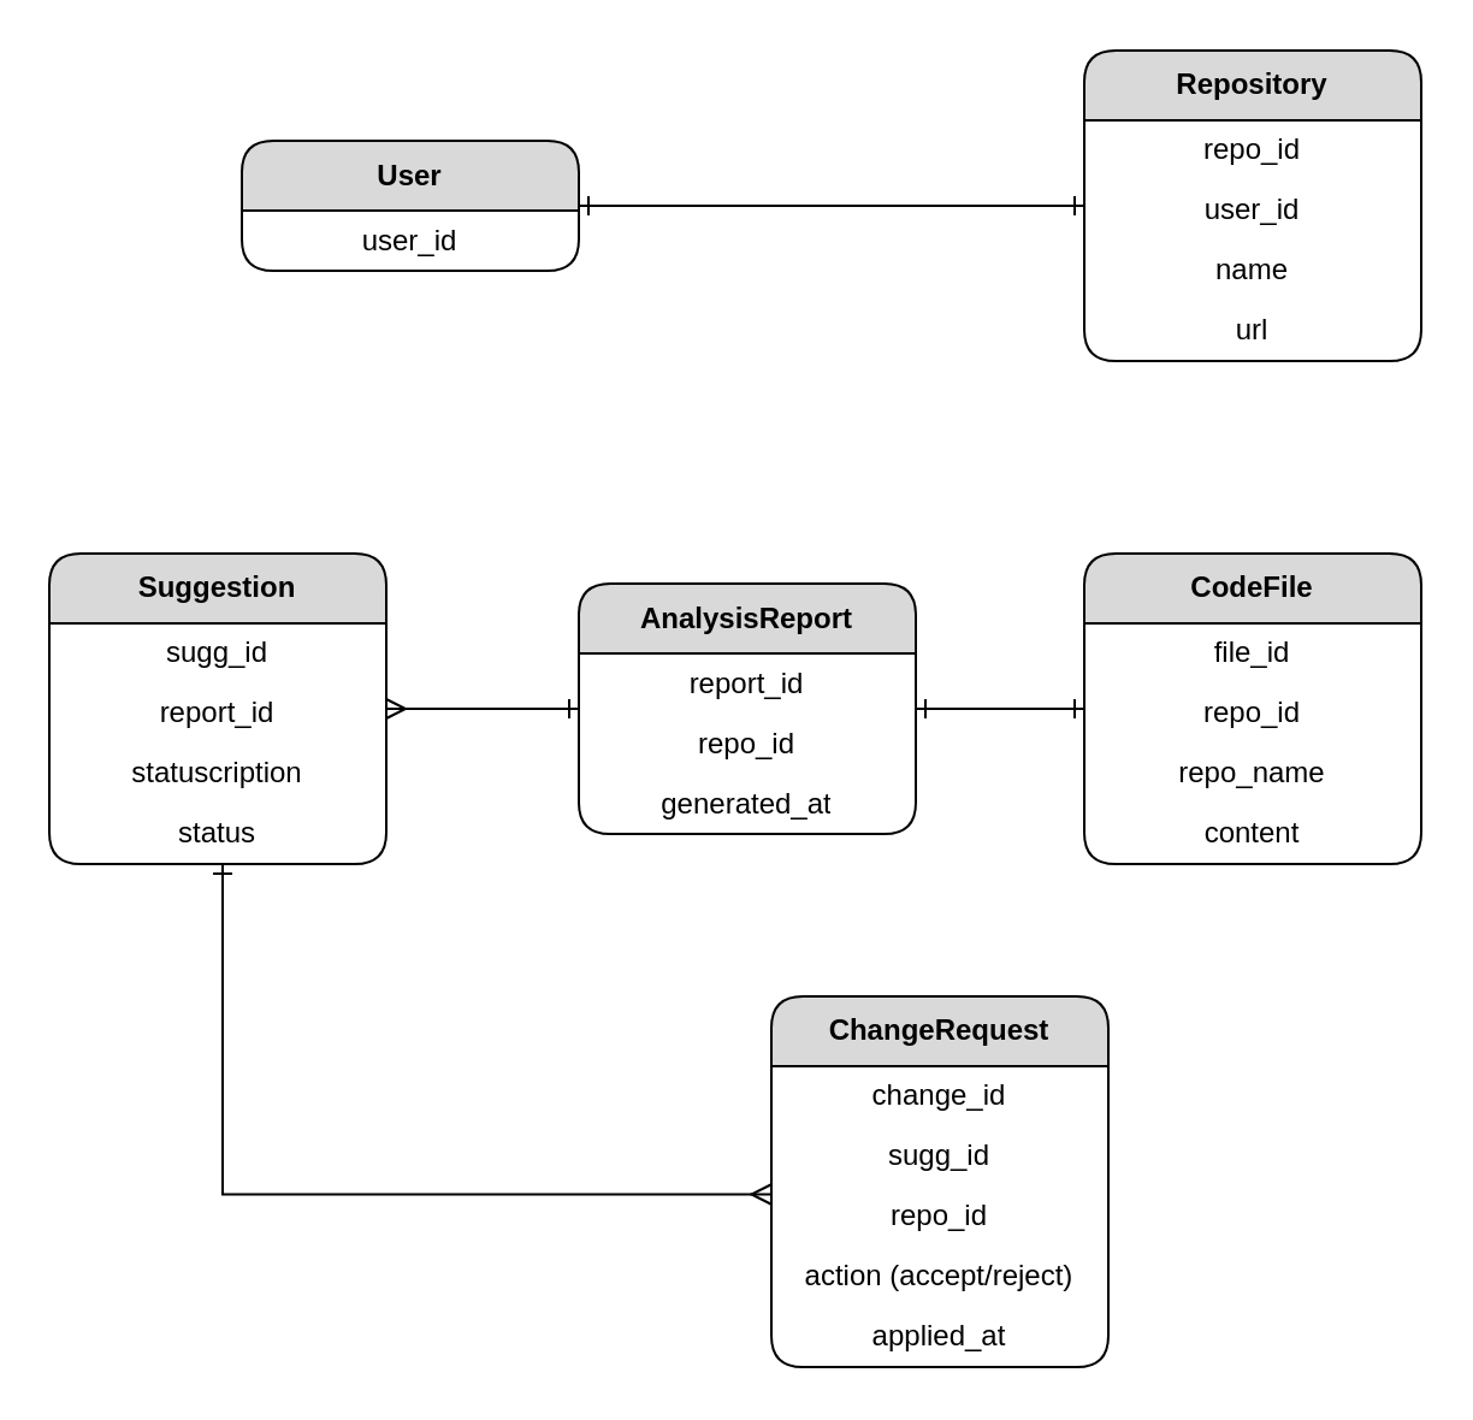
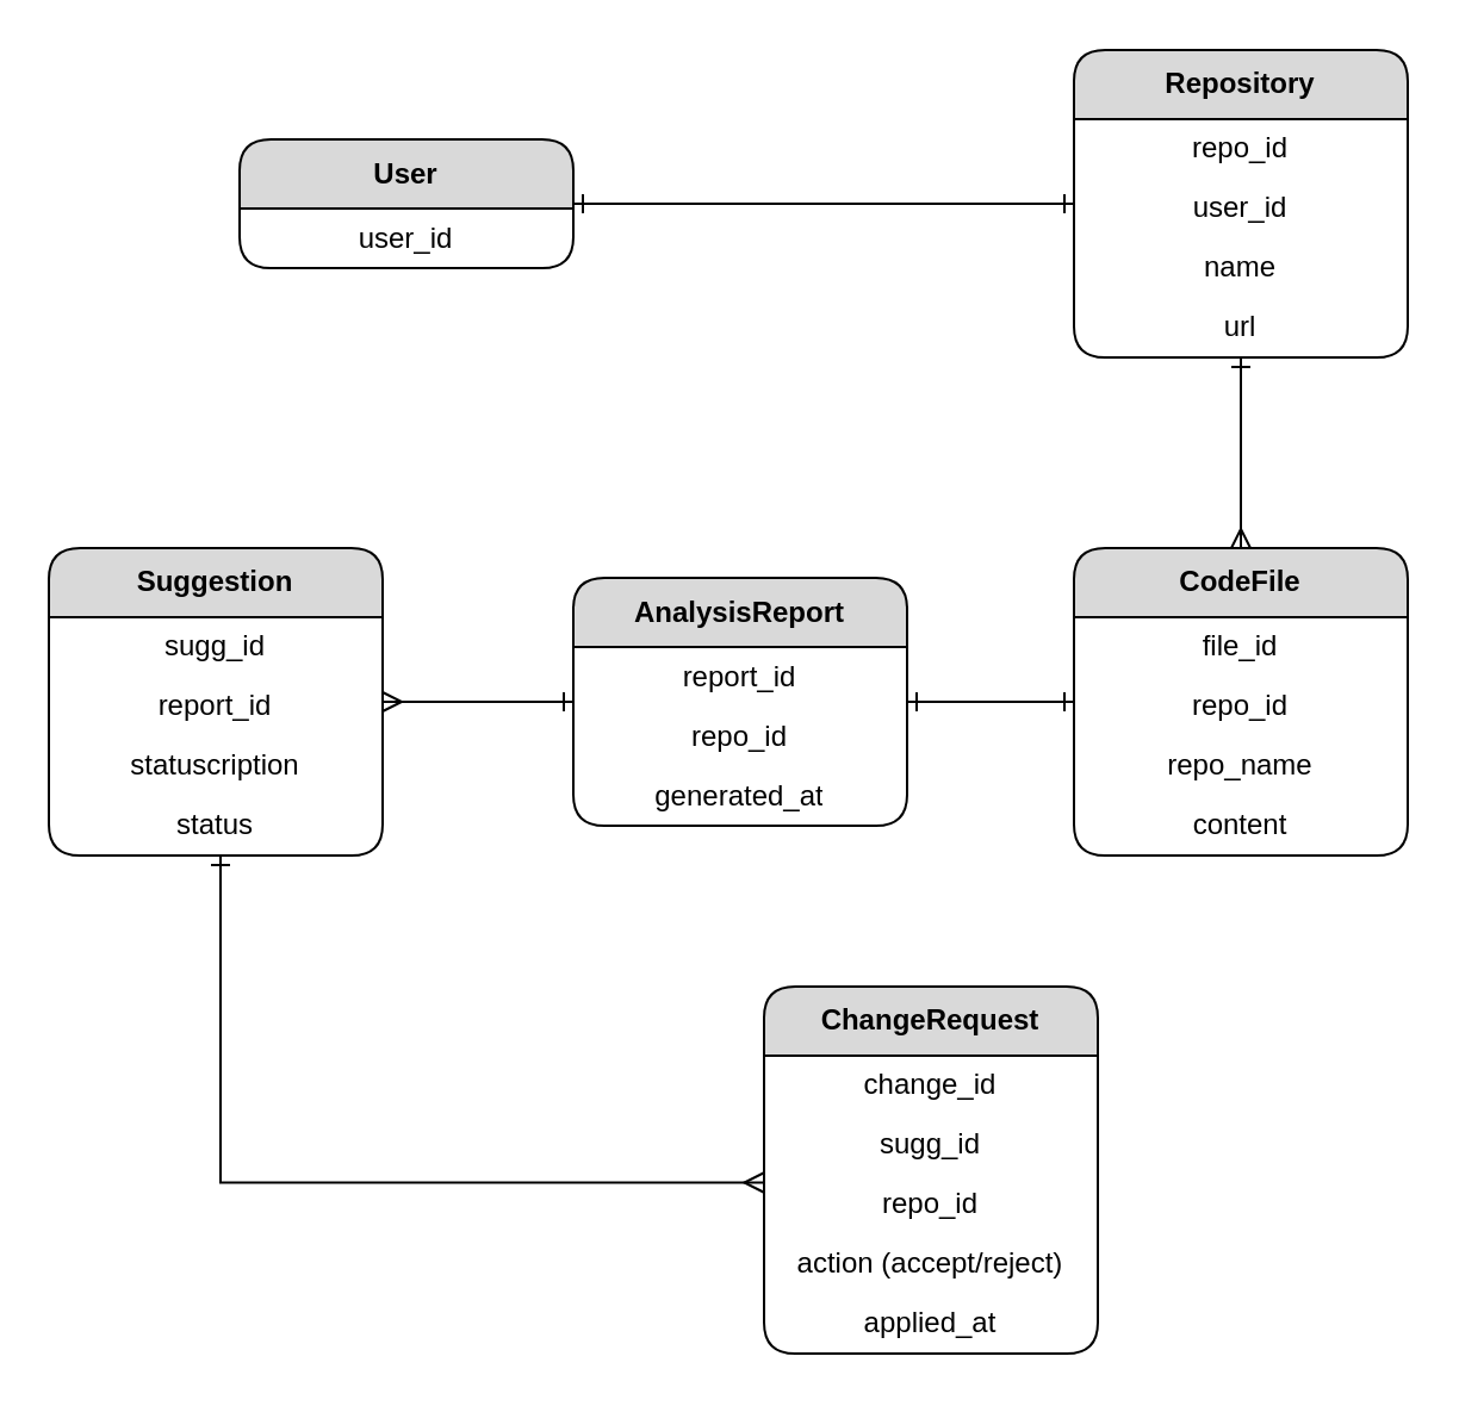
  <mxCell id="0" />
  <mxCell id="1" parent="0" />
  <mxCell id="2" value="" style="edgeStyle=orthogonalEdgeStyle;rounded=0;orthogonalLoop=1;jettySize=auto;html=1;endArrow=ERone;endFill=0;startArrow=ERone;startFill=0;" edge="1" parent="1" source="3" target="6"><mxGeometry relative="1" as="geometry" /></mxCell>
  <mxCell id="3" value="User" style="swimlane;fontStyle=1;align=center;verticalAlign=middle;childLayout=stackLayout;horizontal=1;startSize=29;horizontalStack=0;resizeParent=1;resizeParentMax=0;resizeLast=0;collapsible=0;marginBottom=0;html=1;whiteSpace=wrap;rounded=1;fillColor=#D9D9D9;" vertex="1" parent="1"><mxGeometry x="100" y="58" width="140" height="54" as="geometry" /></mxCell>
  <mxCell id="4" value="user_id" style="text;html=1;strokeColor=none;fillColor=none;align=center;verticalAlign=middle;spacingLeft=4;spacingRight=4;overflow=hidden;rotatable=0;points=[[0,0.5],[1,0.5]];portConstraint=eastwest;whiteSpace=wrap;" vertex="1" parent="3"><mxGeometry y="29" width="140" height="25" as="geometry" /></mxCell>
+ <mxCell id="5" value="" style="edgeStyle=orthogonalEdgeStyle;rounded=0;orthogonalLoop=1;jettySize=auto;html=1;endArrow=ERmany;endFill=0;startArrow=ERone;startFill=0;" edge="1" parent="1" source="6" target="12"><mxGeometry relative="1" as="geometry" /></mxCell>
  <mxCell id="6" value="Repository" style="swimlane;fontStyle=1;align=center;verticalAlign=middle;childLayout=stackLayout;horizontal=1;startSize=29;horizontalStack=0;resizeParent=1;resizeParentMax=0;resizeLast=0;collapsible=0;marginBottom=0;html=1;whiteSpace=wrap;rounded=1;fillColor=#D9D9D9;" vertex="1" parent="1"><mxGeometry x="450" y="20.5" width="140" height="129" as="geometry" /></mxCell>
  <mxCell id="7" value="repo_id" style="text;html=1;strokeColor=none;fillColor=none;align=center;verticalAlign=middle;spacingLeft=4;spacingRight=4;overflow=hidden;rotatable=0;points=[[0,0.5],[1,0.5]];portConstraint=eastwest;whiteSpace=wrap;" vertex="1" parent="6"><mxGeometry y="29" width="140" height="25" as="geometry" /></mxCell>
  <mxCell id="8" value="user_id" style="text;html=1;strokeColor=none;fillColor=none;align=center;verticalAlign=middle;spacingLeft=4;spacingRight=4;overflow=hidden;rotatable=0;points=[[0,0.5],[1,0.5]];portConstraint=eastwest;whiteSpace=wrap;" vertex="1" parent="6"><mxGeometry y="54" width="140" height="25" as="geometry" /></mxCell>
  <mxCell id="9" value="name" style="text;html=1;strokeColor=none;fillColor=none;align=center;verticalAlign=middle;spacingLeft=4;spacingRight=4;overflow=hidden;rotatable=0;points=[[0,0.5],[1,0.5]];portConstraint=eastwest;whiteSpace=wrap;" vertex="1" parent="6"><mxGeometry y="79" width="140" height="25" as="geometry" /></mxCell>
  <mxCell id="10" value="url" style="text;html=1;strokeColor=none;fillColor=none;align=center;verticalAlign=middle;spacingLeft=4;spacingRight=4;overflow=hidden;rotatable=0;points=[[0,0.5],[1,0.5]];portConstraint=eastwest;whiteSpace=wrap;" vertex="1" parent="6"><mxGeometry y="104" width="140" height="25" as="geometry" /></mxCell>
  <mxCell id="11" value="" style="edgeStyle=orthogonalEdgeStyle;rounded=0;orthogonalLoop=1;jettySize=auto;html=1;endArrow=ERone;endFill=0;startArrow=ERone;startFill=0;" edge="1" parent="1" source="12" target="18"><mxGeometry relative="1" as="geometry" /></mxCell>
  <mxCell id="12" value="CodeFile" style="swimlane;fontStyle=1;align=center;verticalAlign=middle;childLayout=stackLayout;horizontal=1;startSize=29;horizontalStack=0;resizeParent=1;resizeParentMax=0;resizeLast=0;collapsible=0;marginBottom=0;html=1;whiteSpace=wrap;rounded=1;fillColor=#D9D9D9;" vertex="1" parent="1"><mxGeometry x="450" y="229.5" width="140" height="129" as="geometry" /></mxCell>
  <mxCell id="13" value="file_id" style="text;html=1;strokeColor=none;fillColor=none;align=center;verticalAlign=middle;spacingLeft=4;spacingRight=4;overflow=hidden;rotatable=0;points=[[0,0.5],[1,0.5]];portConstraint=eastwest;whiteSpace=wrap;" vertex="1" parent="12"><mxGeometry y="29" width="140" height="25" as="geometry" /></mxCell>
  <mxCell id="14" value="repo_id" style="text;html=1;strokeColor=none;fillColor=none;align=center;verticalAlign=middle;spacingLeft=4;spacingRight=4;overflow=hidden;rotatable=0;points=[[0,0.5],[1,0.5]];portConstraint=eastwest;whiteSpace=wrap;" vertex="1" parent="12"><mxGeometry y="54" width="140" height="25" as="geometry" /></mxCell>
  <mxCell id="15" value="repo_name" style="text;html=1;strokeColor=none;fillColor=none;align=center;verticalAlign=middle;spacingLeft=4;spacingRight=4;overflow=hidden;rotatable=0;points=[[0,0.5],[1,0.5]];portConstraint=eastwest;whiteSpace=wrap;" vertex="1" parent="12"><mxGeometry y="79" width="140" height="25" as="geometry" /></mxCell>
  <mxCell id="16" value="content" style="text;html=1;strokeColor=none;fillColor=none;align=center;verticalAlign=middle;spacingLeft=4;spacingRight=4;overflow=hidden;rotatable=0;points=[[0,0.5],[1,0.5]];portConstraint=eastwest;whiteSpace=wrap;" vertex="1" parent="12"><mxGeometry y="104" width="140" height="25" as="geometry" /></mxCell>
  <mxCell id="17" value="" style="edgeStyle=orthogonalEdgeStyle;rounded=0;orthogonalLoop=1;jettySize=auto;html=1;startArrow=ERone;startFill=0;endArrow=ERmany;endFill=0;" edge="1" parent="1" source="18" target="23"><mxGeometry relative="1" as="geometry" /></mxCell>
  <mxCell id="18" value="AnalysisReport" style="swimlane;fontStyle=1;align=center;verticalAlign=middle;childLayout=stackLayout;horizontal=1;startSize=29;horizontalStack=0;resizeParent=1;resizeParentMax=0;resizeLast=0;collapsible=0;marginBottom=0;html=1;whiteSpace=wrap;rounded=1;fillColor=#D9D9D9;" vertex="1" parent="1"><mxGeometry x="240" y="242" width="140" height="104" as="geometry" /></mxCell>
  <mxCell id="19" value="report_id" style="text;html=1;strokeColor=none;fillColor=none;align=center;verticalAlign=middle;spacingLeft=4;spacingRight=4;overflow=hidden;rotatable=0;points=[[0,0.5],[1,0.5]];portConstraint=eastwest;whiteSpace=wrap;" vertex="1" parent="18"><mxGeometry y="29" width="140" height="25" as="geometry" /></mxCell>
  <mxCell id="20" value="repo_id" style="text;html=1;strokeColor=none;fillColor=none;align=center;verticalAlign=middle;spacingLeft=4;spacingRight=4;overflow=hidden;rotatable=0;points=[[0,0.5],[1,0.5]];portConstraint=eastwest;whiteSpace=wrap;" vertex="1" parent="18"><mxGeometry y="54" width="140" height="25" as="geometry" /></mxCell>
  <mxCell id="21" value="generated_at" style="text;html=1;strokeColor=none;fillColor=none;align=center;verticalAlign=middle;spacingLeft=4;spacingRight=4;overflow=hidden;rotatable=0;points=[[0,0.5],[1,0.5]];portConstraint=eastwest;whiteSpace=wrap;" vertex="1" parent="18"><mxGeometry y="79" width="140" height="25" as="geometry" /></mxCell>
  <mxCell id="22" value="" style="edgeStyle=orthogonalEdgeStyle;rounded=0;orthogonalLoop=1;jettySize=auto;html=1;endArrow=ERmany;endFill=0;startArrow=ERone;startFill=0;entryX=-0.002;entryY=0.13;entryDx=0;entryDy=0;entryPerimeter=0;" edge="1" parent="1" source="27" target="31"><mxGeometry relative="1" as="geometry"><mxPoint x="91.82" y="368.005" as="sourcePoint" /><mxPoint x="430" y="495" as="targetPoint" /><Array as="points"><mxPoint x="92" y="496" /></Array></mxGeometry></mxCell>
  <mxCell id="23" value="Suggestion" style="swimlane;fontStyle=1;align=center;verticalAlign=middle;childLayout=stackLayout;horizontal=1;startSize=29;horizontalStack=0;resizeParent=1;resizeParentMax=0;resizeLast=0;collapsible=0;marginBottom=0;html=1;whiteSpace=wrap;rounded=1;fillColor=#D9D9D9;" vertex="1" parent="1"><mxGeometry x="20" y="229.5" width="140" height="129" as="geometry" /></mxCell>
  <mxCell id="24" value="sugg_id" style="text;html=1;strokeColor=none;fillColor=none;align=center;verticalAlign=middle;spacingLeft=4;spacingRight=4;overflow=hidden;rotatable=0;points=[[0,0.5],[1,0.5]];portConstraint=eastwest;whiteSpace=wrap;" vertex="1" parent="23"><mxGeometry y="29" width="140" height="25" as="geometry" /></mxCell>
  <mxCell id="25" value="report_id" style="text;html=1;strokeColor=none;fillColor=none;align=center;verticalAlign=middle;spacingLeft=4;spacingRight=4;overflow=hidden;rotatable=0;points=[[0,0.5],[1,0.5]];portConstraint=eastwest;whiteSpace=wrap;" vertex="1" parent="23"><mxGeometry y="54" width="140" height="25" as="geometry" /></mxCell>
  <mxCell id="26" value="status&lt;span style=&quot;background-color: initial;&quot;&gt;cription&lt;/span&gt;" style="text;html=1;strokeColor=none;fillColor=none;align=center;verticalAlign=middle;spacingLeft=4;spacingRight=4;overflow=hidden;rotatable=0;points=[[0,0.5],[1,0.5]];portConstraint=eastwest;whiteSpace=wrap;" vertex="1" parent="23"><mxGeometry y="79" width="140" height="25" as="geometry" /></mxCell>
  <mxCell id="27" value="status" style="text;html=1;strokeColor=none;fillColor=none;align=center;verticalAlign=middle;spacingLeft=4;spacingRight=4;overflow=hidden;rotatable=0;points=[[0,0.5],[1,0.5]];portConstraint=eastwest;whiteSpace=wrap;" vertex="1" parent="23"><mxGeometry y="104" width="140" height="25" as="geometry" /></mxCell>
  <mxCell id="28" value="ChangeRequest" style="swimlane;fontStyle=1;align=center;verticalAlign=middle;childLayout=stackLayout;horizontal=1;startSize=29;horizontalStack=0;resizeParent=1;resizeParentMax=0;resizeLast=0;collapsible=0;marginBottom=0;html=1;whiteSpace=wrap;rounded=1;fillColor=#D9D9D9;" vertex="1" parent="1"><mxGeometry x="320" y="413.5" width="140" height="154" as="geometry" /></mxCell>
  <mxCell id="29" value="change_id" style="text;html=1;strokeColor=none;fillColor=none;align=center;verticalAlign=middle;spacingLeft=4;spacingRight=4;overflow=hidden;rotatable=0;points=[[0,0.5],[1,0.5]];portConstraint=eastwest;whiteSpace=wrap;" vertex="1" parent="28"><mxGeometry y="29" width="140" height="25" as="geometry" /></mxCell>
  <mxCell id="30" value="sugg_id" style="text;html=1;strokeColor=none;fillColor=none;align=center;verticalAlign=middle;spacingLeft=4;spacingRight=4;overflow=hidden;rotatable=0;points=[[0,0.5],[1,0.5]];portConstraint=eastwest;whiteSpace=wrap;" vertex="1" parent="28"><mxGeometry y="54" width="140" height="25" as="geometry" /></mxCell>
  <mxCell id="31" value="repo_id" style="text;html=1;strokeColor=none;fillColor=none;align=center;verticalAlign=middle;spacingLeft=4;spacingRight=4;overflow=hidden;rotatable=0;points=[[0,0.5],[1,0.5]];portConstraint=eastwest;whiteSpace=wrap;" vertex="1" parent="28"><mxGeometry y="79" width="140" height="25" as="geometry" /></mxCell>
  <mxCell id="32" value="action (accept/reject)" style="text;html=1;strokeColor=none;fillColor=none;align=center;verticalAlign=middle;spacingLeft=4;spacingRight=4;overflow=hidden;rotatable=0;points=[[0,0.5],[1,0.5]];portConstraint=eastwest;whiteSpace=wrap;" vertex="1" parent="28"><mxGeometry y="104" width="140" height="25" as="geometry" /></mxCell>
  <mxCell id="33" value="applied_at" style="text;html=1;strokeColor=none;fillColor=none;align=center;verticalAlign=middle;spacingLeft=4;spacingRight=4;overflow=hidden;rotatable=0;points=[[0,0.5],[1,0.5]];portConstraint=eastwest;whiteSpace=wrap;" vertex="1" parent="28"><mxGeometry y="129" width="140" height="25" as="geometry" /></mxCell>
